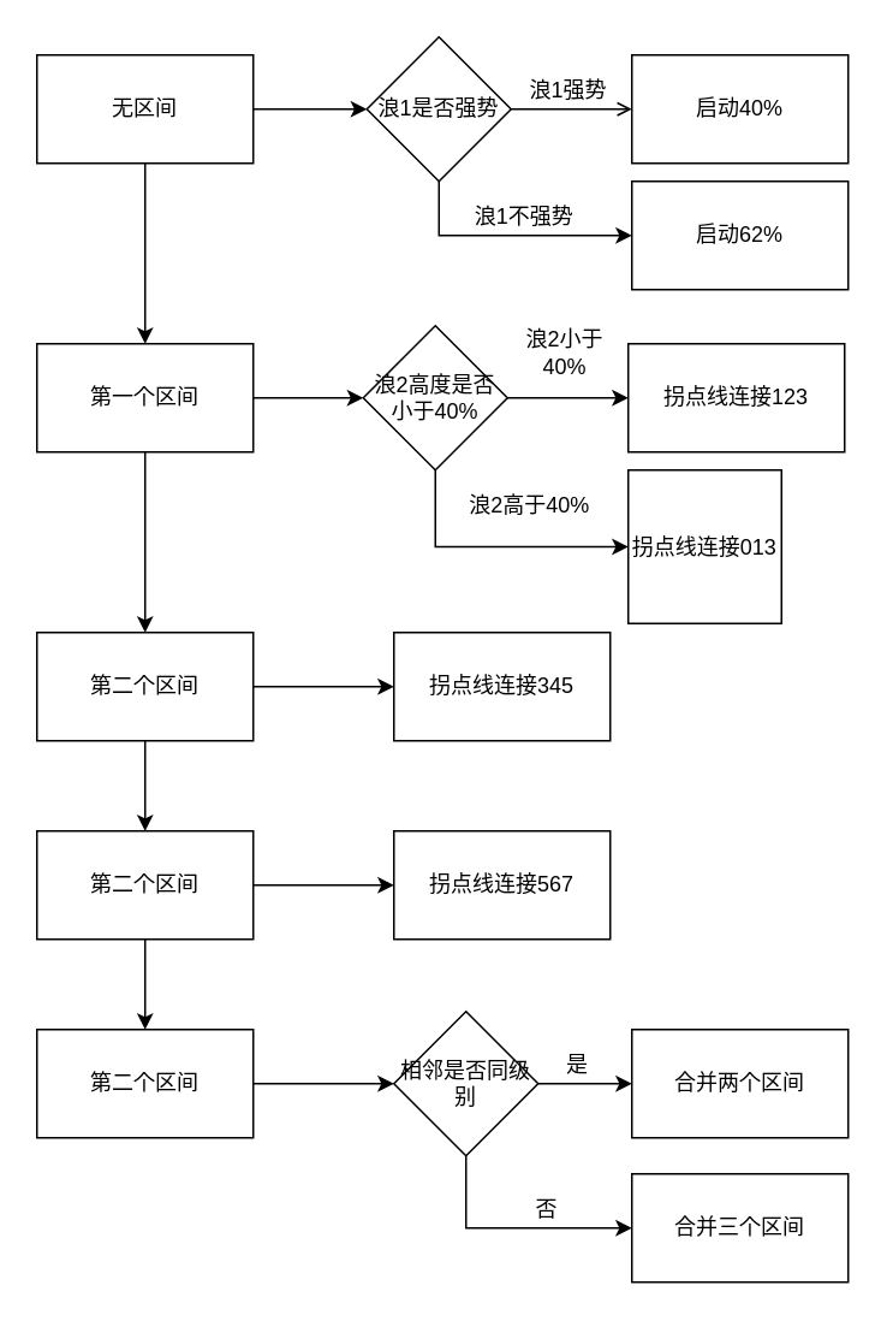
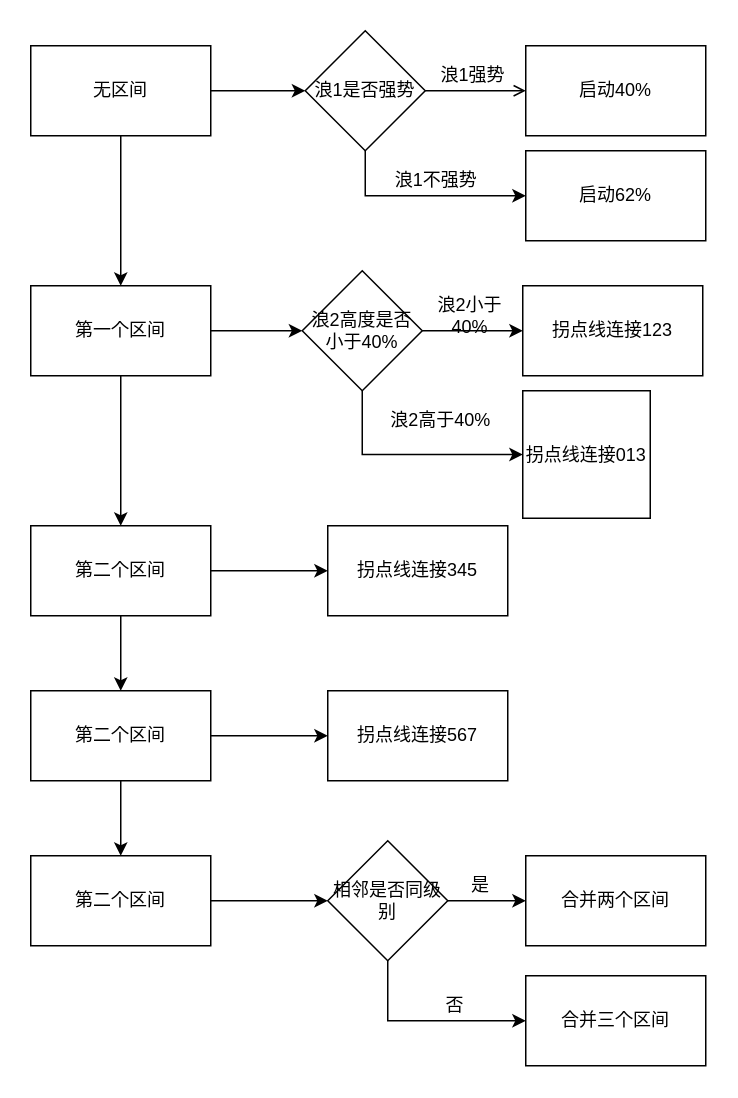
  <mxCell id="0" />
  <mxCell id="1" parent="0" />
  <mxCell id="2" value="" style="edgeStyle=orthogonalEdgeStyle;rounded=0;orthogonalLoop=1;jettySize=auto;html=1;" edge="1" parent="1" source="4" target="6"><mxGeometry relative="1" as="geometry" /></mxCell>
  <mxCell id="3" style="edgeStyle=orthogonalEdgeStyle;rounded=0;orthogonalLoop=1;jettySize=auto;html=1;exitX=0.5;exitY=1;exitDx=0;exitDy=0;entryX=0.5;entryY=0;entryDx=0;entryDy=0;" edge="1" parent="1" source="4" target="14"><mxGeometry relative="1" as="geometry" /></mxCell>
  <mxCell id="4" value="无区间" style="rounded=0;whiteSpace=wrap;html=1;" vertex="1" parent="1"><mxGeometry x="20" y="30" width="120" height="60" as="geometry" /></mxCell>
  <mxCell id="5" style="edgeStyle=orthogonalEdgeStyle;rounded=0;orthogonalLoop=1;jettySize=auto;html=1;exitX=0.5;exitY=1;exitDx=0;exitDy=0;entryX=0;entryY=0.5;entryDx=0;entryDy=0;" edge="1" parent="1" source="6" target="10"><mxGeometry relative="1" as="geometry" /></mxCell>
  <mxCell id="6" value="浪1是否强势" style="rhombus;whiteSpace=wrap;html=1;" vertex="1" parent="1"><mxGeometry x="203" y="20" width="80" height="80" as="geometry" /></mxCell>
  <mxCell id="7" value="启动40%" style="rounded=0;whiteSpace=wrap;html=1;" vertex="1" parent="1"><mxGeometry x="350" y="30" width="120" height="60" as="geometry" /></mxCell>
  <mxCell id="8" value="" style="edgeStyle=orthogonalEdgeStyle;rounded=0;orthogonalLoop=1;jettySize=auto;html=1;endArrow=open;" edge="1" parent="1" source="6" target="7"><mxGeometry relative="1" as="geometry" /></mxCell>
  <mxCell id="9" value="浪1强势" style="text;html=1;strokeColor=none;fillColor=none;align=center;verticalAlign=middle;whiteSpace=wrap;rounded=0;" vertex="1" parent="1"><mxGeometry x="290" y="40" width="50" height="20" as="geometry" /></mxCell>
  <mxCell id="10" value="启动62%" style="rounded=0;whiteSpace=wrap;html=1;" vertex="1" parent="1"><mxGeometry x="350" y="100" width="120" height="60" as="geometry" /></mxCell>
  <mxCell id="11" value="浪1不强势" style="text;html=1;strokeColor=none;fillColor=none;align=center;verticalAlign=middle;whiteSpace=wrap;rounded=0;" vertex="1" parent="1"><mxGeometry x="257.5" y="110" width="65" height="20" as="geometry" /></mxCell>
  <mxCell id="12" value="" style="edgeStyle=orthogonalEdgeStyle;rounded=0;orthogonalLoop=1;jettySize=auto;html=1;" edge="1" parent="1" source="14" target="16"><mxGeometry relative="1" as="geometry" /></mxCell>
  <mxCell id="13" style="edgeStyle=orthogonalEdgeStyle;rounded=0;orthogonalLoop=1;jettySize=auto;html=1;exitX=0.5;exitY=1;exitDx=0;exitDy=0;entryX=0.5;entryY=0;entryDx=0;entryDy=0;" edge="1" parent="1" source="14" target="24"><mxGeometry relative="1" as="geometry" /></mxCell>
  <mxCell id="14" value="第一个区间" style="rounded=0;whiteSpace=wrap;html=1;" vertex="1" parent="1"><mxGeometry x="20" y="190" width="120" height="60" as="geometry" /></mxCell>
  <mxCell id="15" style="edgeStyle=orthogonalEdgeStyle;rounded=0;orthogonalLoop=1;jettySize=auto;html=1;exitX=0.5;exitY=1;exitDx=0;exitDy=0;entryX=0;entryY=0.5;entryDx=0;entryDy=0;" edge="1" parent="1" source="16" target="20"><mxGeometry relative="1" as="geometry" /></mxCell>
  <mxCell id="16" value="浪2高度是否小于40%" style="rhombus;whiteSpace=wrap;html=1;" vertex="1" parent="1"><mxGeometry x="201" y="180" width="80" height="80" as="geometry" /></mxCell>
  <mxCell id="17" value="拐点线连接123" style="rounded=0;whiteSpace=wrap;html=1;" vertex="1" parent="1"><mxGeometry x="348" y="190" width="120" height="60" as="geometry" /></mxCell>
  <mxCell id="18" value="" style="edgeStyle=orthogonalEdgeStyle;rounded=0;orthogonalLoop=1;jettySize=auto;html=1;" edge="1" parent="1" source="16" target="17"><mxGeometry relative="1" as="geometry" /></mxCell>
- <mxCell id="19" value="浪2小于40%" style="text;html=1;strokeColor=none;fillColor=none;align=center;verticalAlign=middle;whiteSpace=wrap;rounded=0;" vertex="1" parent="1"><mxGeometry x="288" y="185" width="50" height="20" as="geometry" /></mxCell>
+ <mxCell id="19" value="浪2小于40%" style="text;html=1;strokeColor=none;fillColor=none;align=center;verticalAlign=middle;whiteSpace=wrap;rounded=0;" vertex="1" parent="1"><mxGeometry x="288" y="200" width="50" height="20" as="geometry" /></mxCell>
  <mxCell id="20" value="拐点线连接013" style="rounded=0;whiteSpace=wrap;html=1;" vertex="1" parent="1"><mxGeometry x="348" y="260" width="85" height="85" as="geometry" /></mxCell>
  <mxCell id="21" value="浪2高于40%" style="text;html=1;strokeColor=none;fillColor=none;align=center;verticalAlign=middle;whiteSpace=wrap;rounded=0;" vertex="1" parent="1"><mxGeometry x="256" y="270" width="75" height="20" as="geometry" /></mxCell>
  <mxCell id="22" value="" style="edgeStyle=orthogonalEdgeStyle;rounded=0;orthogonalLoop=1;jettySize=auto;html=1;" edge="1" parent="1" source="24" target="25"><mxGeometry relative="1" as="geometry" /></mxCell>
  <mxCell id="23" value="" style="edgeStyle=orthogonalEdgeStyle;rounded=0;orthogonalLoop=1;jettySize=auto;html=1;" edge="1" parent="1" source="24" target="28"><mxGeometry relative="1" as="geometry" /></mxCell>
  <mxCell id="24" value="第二个区间" style="rounded=0;whiteSpace=wrap;html=1;" vertex="1" parent="1"><mxGeometry x="20" y="350" width="120" height="60" as="geometry" /></mxCell>
  <mxCell id="25" value="拐点线连接345" style="rounded=0;whiteSpace=wrap;html=1;" vertex="1" parent="1"><mxGeometry x="218" y="350" width="120" height="60" as="geometry" /></mxCell>
  <mxCell id="26" value="" style="edgeStyle=orthogonalEdgeStyle;rounded=0;orthogonalLoop=1;jettySize=auto;html=1;" edge="1" parent="1" source="28" target="29"><mxGeometry relative="1" as="geometry" /></mxCell>
  <mxCell id="27" value="" style="edgeStyle=orthogonalEdgeStyle;rounded=0;orthogonalLoop=1;jettySize=auto;html=1;" edge="1" parent="1" source="28" target="31"><mxGeometry relative="1" as="geometry" /></mxCell>
  <mxCell id="28" value="第二个区间" style="rounded=0;whiteSpace=wrap;html=1;" vertex="1" parent="1"><mxGeometry x="20" y="460" width="120" height="60" as="geometry" /></mxCell>
  <mxCell id="29" value="拐点线连接567" style="rounded=0;whiteSpace=wrap;html=1;" vertex="1" parent="1"><mxGeometry x="218" y="460" width="120" height="60" as="geometry" /></mxCell>
  <mxCell id="30" style="edgeStyle=orthogonalEdgeStyle;rounded=0;orthogonalLoop=1;jettySize=auto;html=1;entryX=0;entryY=0.5;entryDx=0;entryDy=0;" edge="1" parent="1" source="31" target="34"><mxGeometry relative="1" as="geometry" /></mxCell>
  <mxCell id="31" value="第二个区间" style="rounded=0;whiteSpace=wrap;html=1;" vertex="1" parent="1"><mxGeometry x="20" y="570" width="120" height="60" as="geometry" /></mxCell>
  <mxCell id="32" style="edgeStyle=orthogonalEdgeStyle;rounded=0;orthogonalLoop=1;jettySize=auto;html=1;exitX=1;exitY=0.5;exitDx=0;exitDy=0;entryX=0;entryY=0.5;entryDx=0;entryDy=0;" edge="1" parent="1" source="34" target="35"><mxGeometry relative="1" as="geometry" /></mxCell>
  <mxCell id="33" style="edgeStyle=orthogonalEdgeStyle;rounded=0;orthogonalLoop=1;jettySize=auto;html=1;exitX=0.5;exitY=1;exitDx=0;exitDy=0;entryX=0;entryY=0.5;entryDx=0;entryDy=0;" edge="1" parent="1" source="34" target="36"><mxGeometry relative="1" as="geometry" /></mxCell>
  <mxCell id="34" value="相邻是否同级别" style="rhombus;whiteSpace=wrap;html=1;" vertex="1" parent="1"><mxGeometry x="218" y="560" width="80" height="80" as="geometry" /></mxCell>
  <mxCell id="35" value="合并两个区间" style="rounded=0;whiteSpace=wrap;html=1;" vertex="1" parent="1"><mxGeometry x="350" y="570" width="120" height="60" as="geometry" /></mxCell>
  <mxCell id="36" value="合并三个区间" style="rounded=0;whiteSpace=wrap;html=1;" vertex="1" parent="1"><mxGeometry x="350" y="650" width="120" height="60" as="geometry" /></mxCell>
  <mxCell id="37" value="是" style="text;html=1;strokeColor=none;fillColor=none;align=center;verticalAlign=middle;whiteSpace=wrap;rounded=0;" vertex="1" parent="1"><mxGeometry x="300" y="580" width="40" height="20" as="geometry" /></mxCell>
  <mxCell id="38" value="否" style="text;html=1;strokeColor=none;fillColor=none;align=center;verticalAlign=middle;whiteSpace=wrap;rounded=0;" vertex="1" parent="1"><mxGeometry x="283" y="660" width="40" height="20" as="geometry" /></mxCell>
